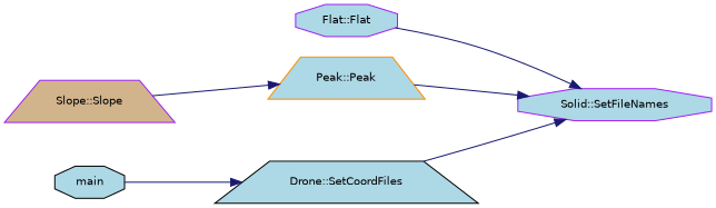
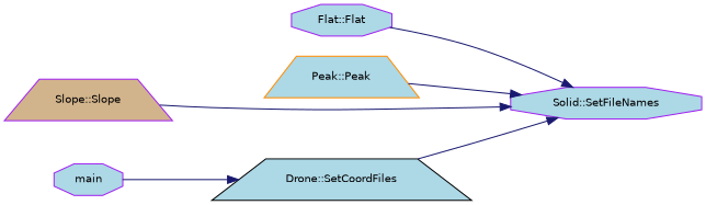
  digraph {
    rankdir=RL
    node [color=purple fillcolor=lightblue fontname=Helvetica fontsize=10 shape=octagon style=filled]
    edge [color=midnightblue dir=back fontname=Helvetica fontsize=10 labelfontname=Helvetica labelfontsize=10 style=solid]
    n1 [fontcolor=black height=0.2 label="Solid::SetFileNames" width=0.4]
    n2 [height=0.2 label="Flat::Flat" width=0.4]
    n3 [color=darkorange height=0.2 label="Peak::Peak" shape=trapezium width=0.4]
    n4 [color=black height=0.2 label="Drone::SetCoordFiles" shape=trapezium width=0.4]
    n5 [fillcolor=tan height=0.2 label="Slope::Slope" shape=trapezium width=0.4]
-   n6 [color=black height=0.2 label=main width=0.4]
+   n6 [height=0.2 label=main width=0.4]
    n1 -> n2
    n1 -> n3
    n1 -> n4
-   n3 -> n5
+   n1 -> n5
    n4 -> n6
  }
